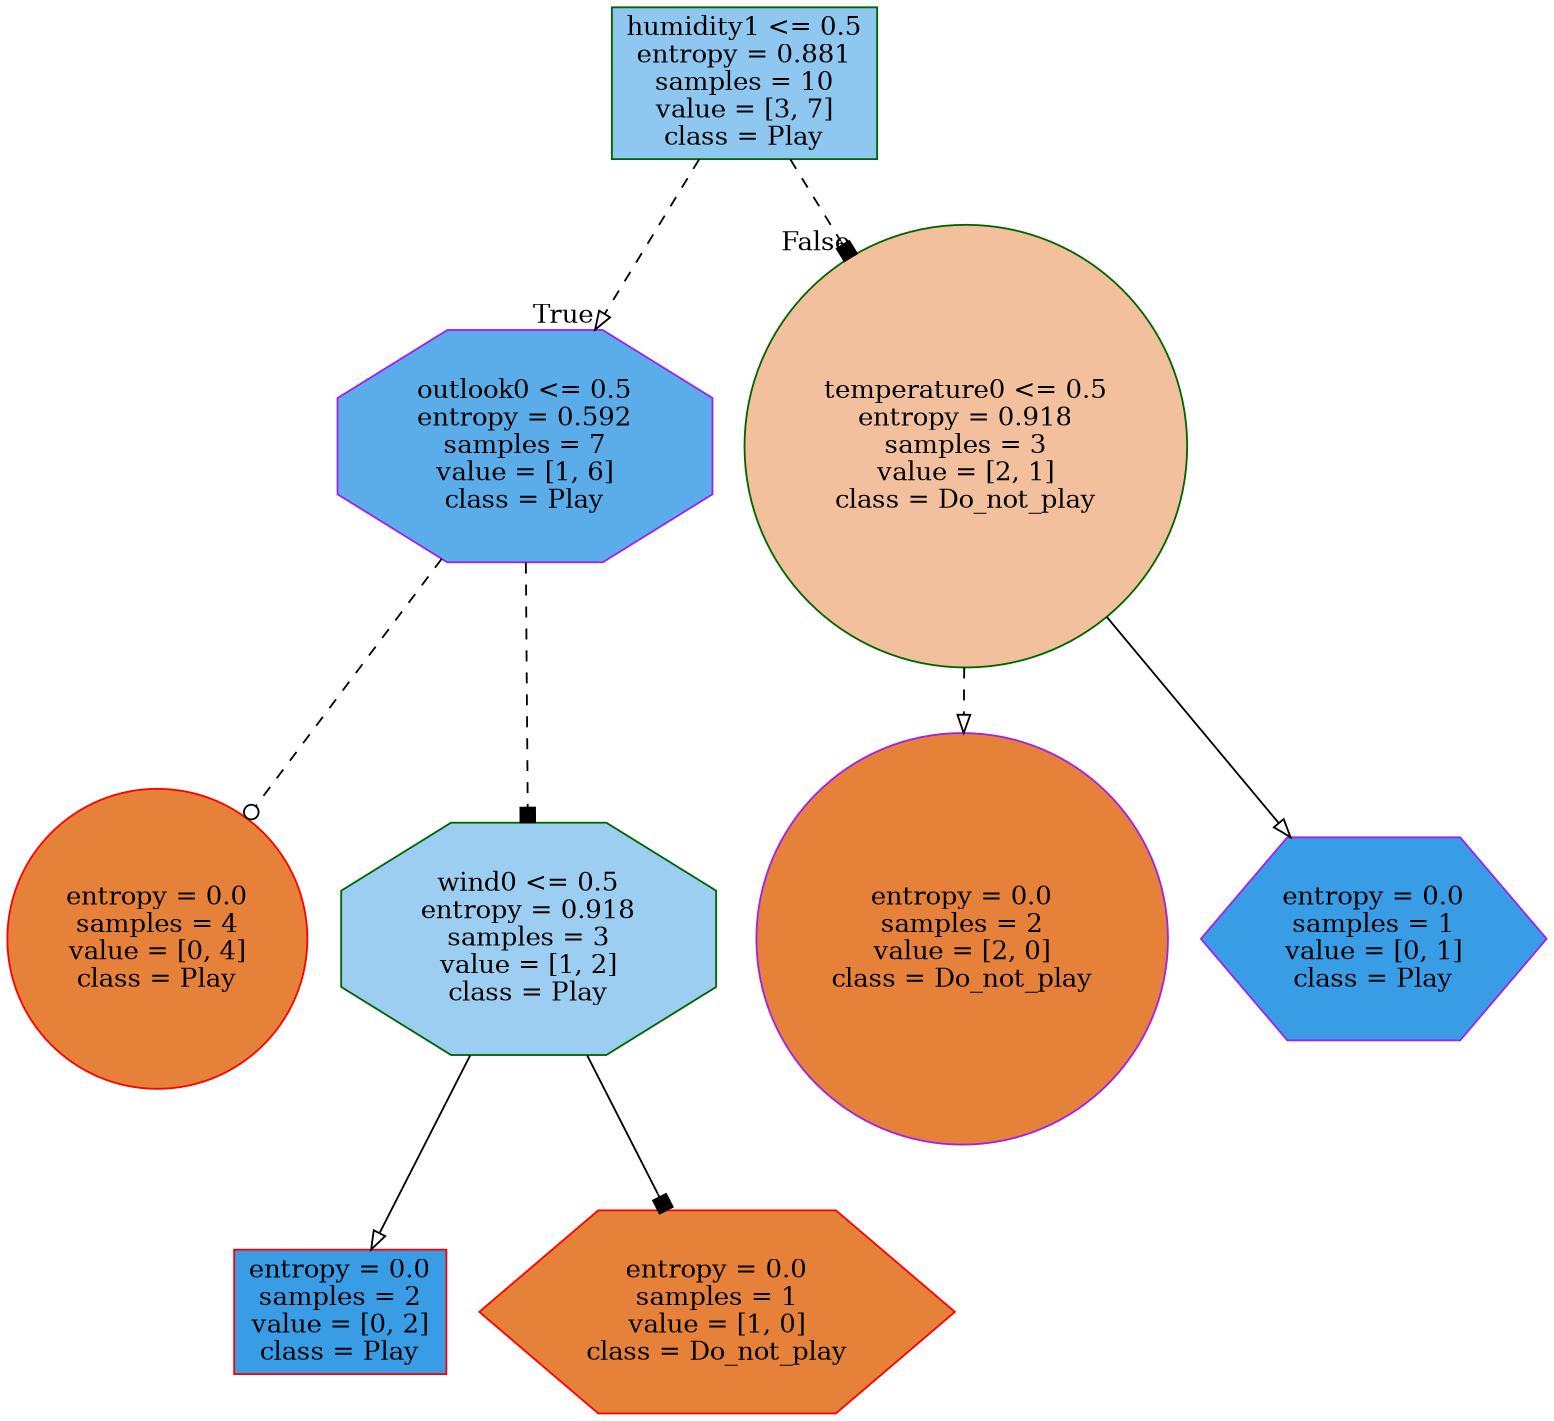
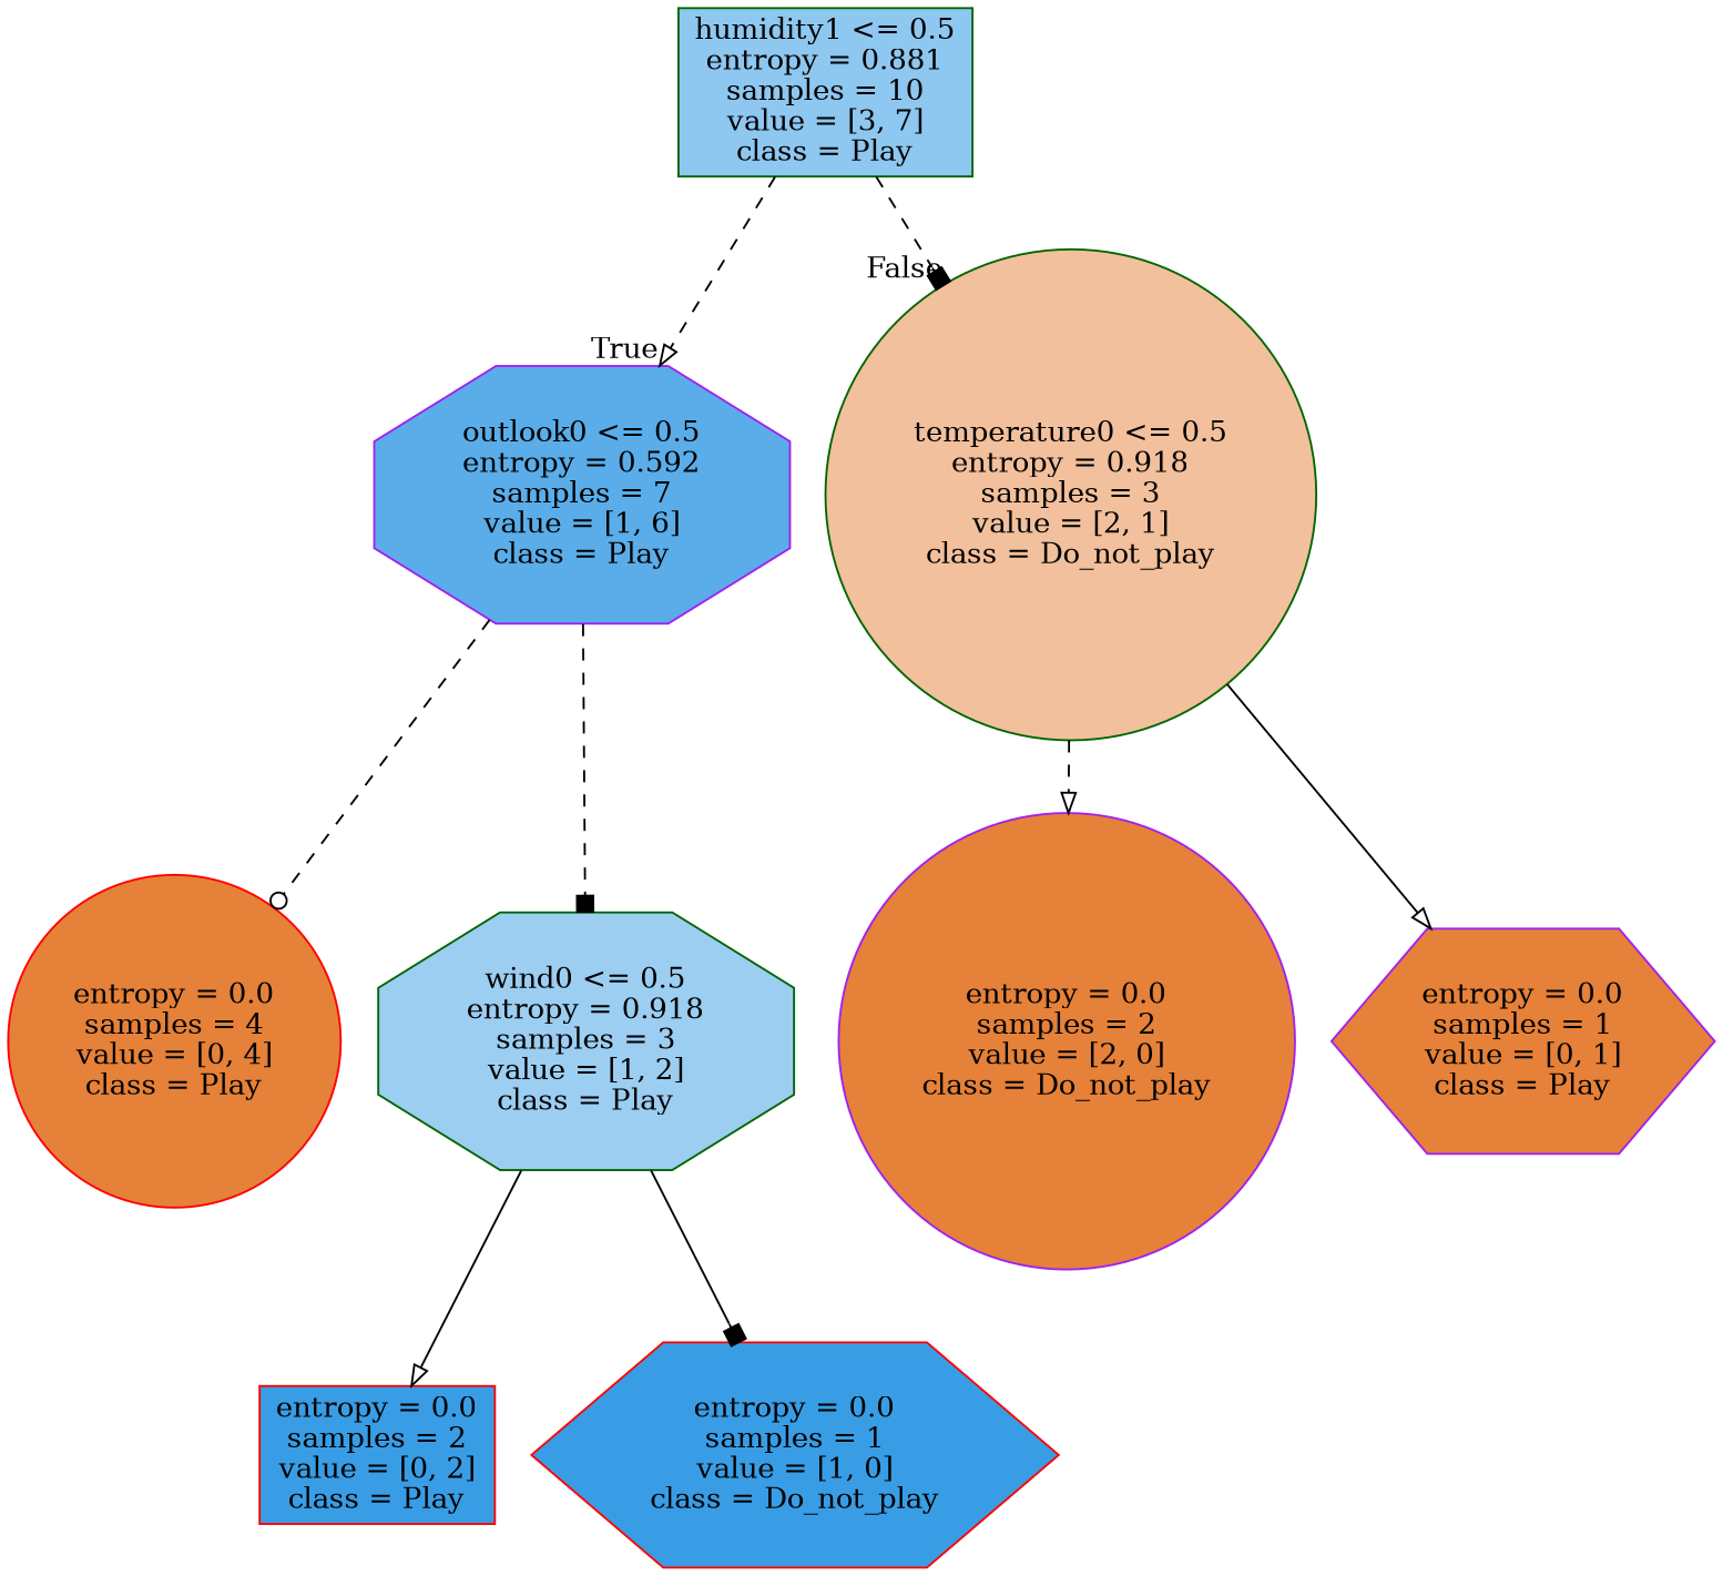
  digraph {
    fontname="DejaVu Serif"
    node [color=darkgreen fillcolor="#e58139" fontname="DejaVu Serif" shape=circle style=filled]
    edge [arrowhead=onormal fontname="DejaVu Serif" style=dashed]
    n1 [fillcolor="#8ec7f0" label="humidity1 <= 0.5\nentropy = 0.881\nsamples = 10\nvalue = [3, 7]\nclass = Play" shape=box]
    n2 [color=purple fillcolor="#5aade9" label="outlook0 <= 0.5\nentropy = 0.592\nsamples = 7\nvalue = [1, 6]\nclass = Play" shape=octagon]
    n3 [fillcolor="#f2c09c" label="temperature0 <= 0.5\nentropy = 0.918\nsamples = 3\nvalue = [2, 1]\nclass = Do_not_play"]
    n4 [color=red label="entropy = 0.0\nsamples = 4\nvalue = [0, 4]\nclass = Play"]
    n5 [fillcolor="#9ccef2" label="wind0 <= 0.5\nentropy = 0.918\nsamples = 3\nvalue = [1, 2]\nclass = Play" shape=octagon]
    n6 [color=purple label="entropy = 0.0\nsamples = 2\nvalue = [2, 0]\nclass = Do_not_play"]
-   n7 [color=purple fillcolor="#399de5" label="entropy = 0.0\nsamples = 1\nvalue = [0, 1]\nclass = Play" shape=hexagon]
+   n7 [color=purple label="entropy = 0.0\nsamples = 1\nvalue = [0, 1]\nclass = Play" shape=hexagon]
    n8 [color=red fillcolor="#399de5" label="entropy = 0.0\nsamples = 2\nvalue = [0, 2]\nclass = Play" shape=box]
-   n9 [color=red label="entropy = 0.0\nsamples = 1\nvalue = [1, 0]\nclass = Do_not_play" shape=hexagon]
+   n9 [color=red fillcolor="#399de5" label="entropy = 0.0\nsamples = 1\nvalue = [1, 0]\nclass = Do_not_play" shape=hexagon]
    n1 -> n2 [headlabel=True labelangle=45 labeldistance=2.5]
    n1 -> n3 [arrowhead=box headlabel=False labelangle=-45 labeldistance=2.5]
    n2 -> n4 [arrowhead=odot]
    n2 -> n5 [arrowhead=box]
    n3 -> n6
    n3 -> n7 [style=solid]
    n5 -> n8 [style=solid]
    n5 -> n9 [arrowhead=box style=solid]
  }
